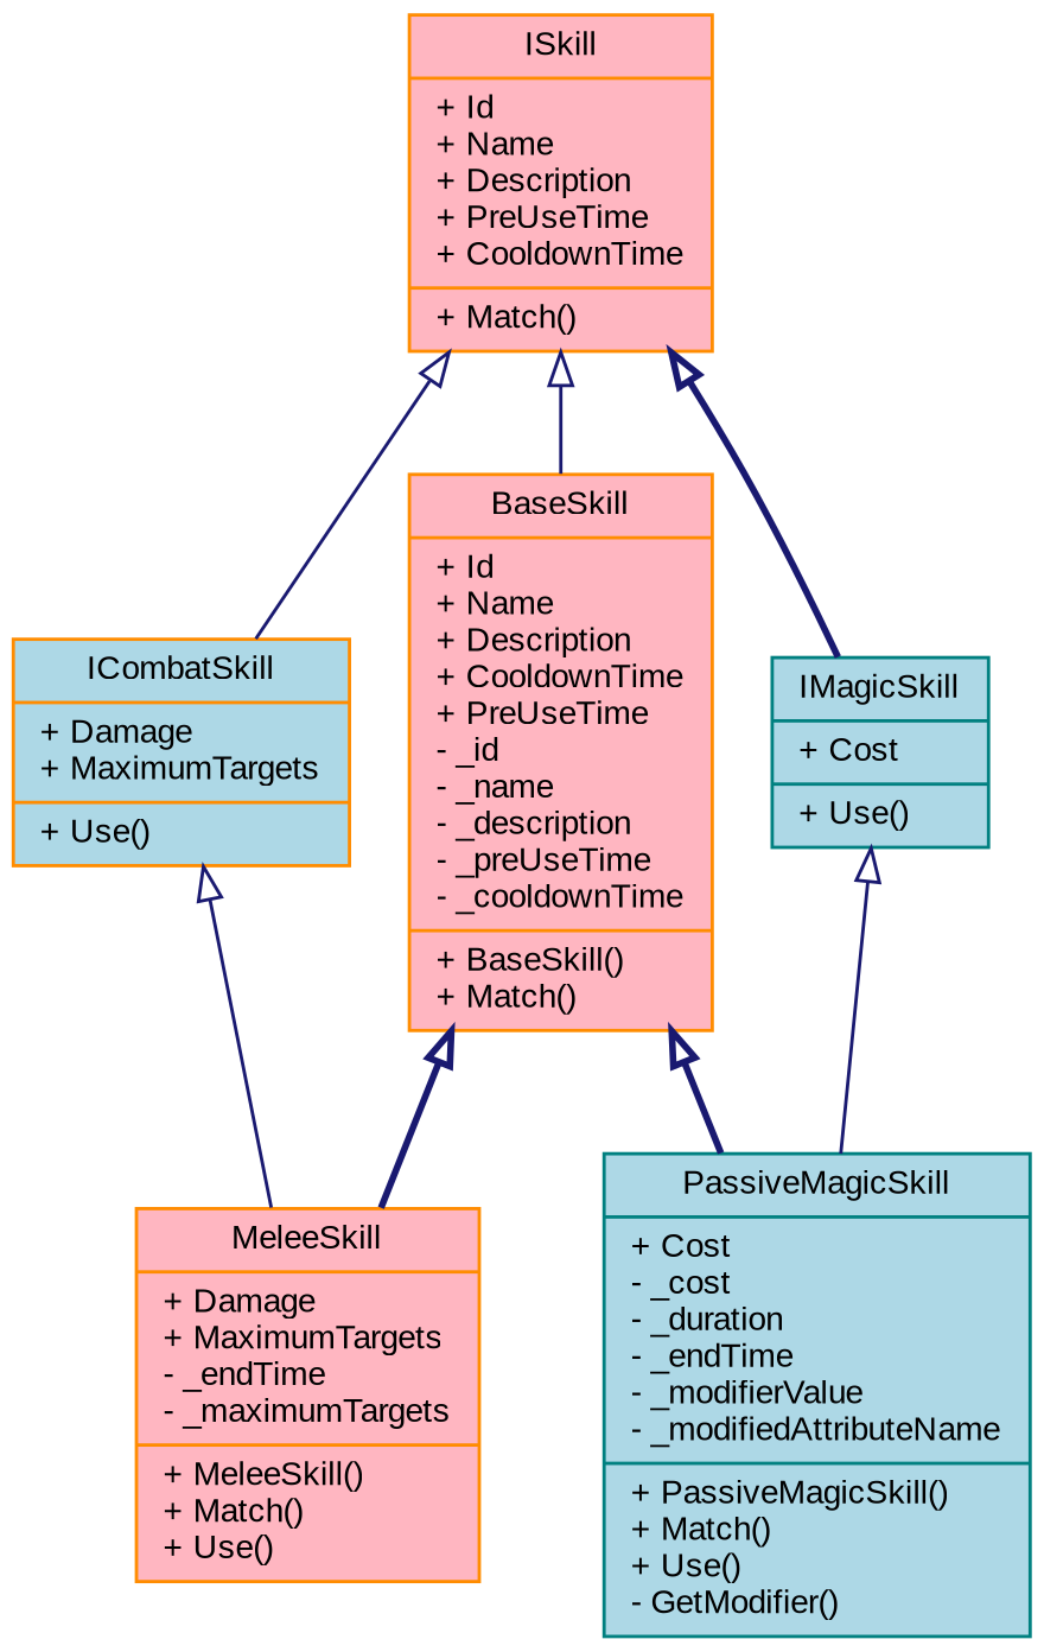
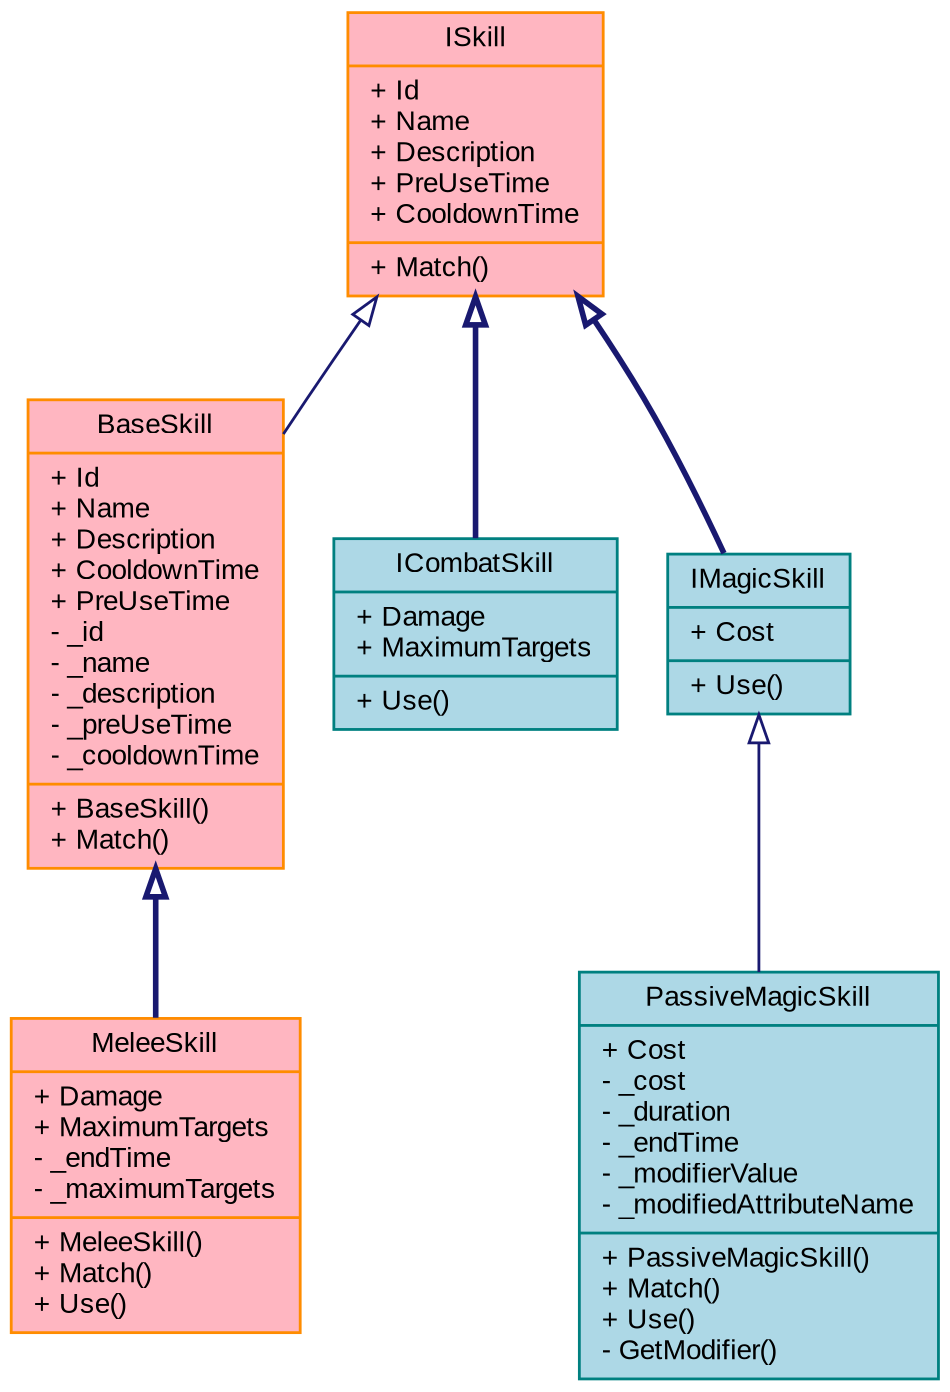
  digraph {
    fontname="Liberation Sans"
    node [color=darkorange fillcolor=lightpink fontname="Liberation Sans" fontsize=10 shape=record style=filled]
    edge [arrowtail=onormal color=midnightblue dir=back fontname="Liberation Sans" fontsize=10 labelfontname=Helvetica labelfontsize=10 style=bold]
    n1 [fontcolor=black height=0.2 label="{ISkill\n|+ Id\l+ Name\l+ Description\l+ PreUseTime\l+ CooldownTime\l|+ Match()\l}" width=0.4]
    n2 [height=0.2 label="{BaseSkill\n|+ Id\l+ Name\l+ Description\l+ CooldownTime\l+ PreUseTime\l- _id\l- _name\l- _description\l- _preUseTime\l- _cooldownTime\l|+ BaseSkill()\l+ Match()\l}" width=0.4]
-   n3 [fillcolor=lightblue height=0.2 label="{ICombatSkill\n|+ Damage\l+ MaximumTargets\l|+ Use()\l}" width=0.4]
+   n3 [color=teal fillcolor=lightblue height=0.2 label="{ICombatSkill\n|+ Damage\l+ MaximumTargets\l|+ Use()\l}" width=0.4]
    n4 [color=teal fillcolor=lightblue height=0.2 label="{IMagicSkill\n|+ Cost\l|+ Use()\l}" width=0.4]
    n5 [height=0.2 label="{MeleeSkill\n|+ Damage\l+ MaximumTargets\l- _endTime\l- _maximumTargets\l|+ MeleeSkill()\l+ Match()\l+ Use()\l}" width=0.4]
    n6 [color=teal fillcolor=lightblue height=0.2 label="{PassiveMagicSkill\n|+ Cost\l- _cost\l- _duration\l- _endTime\l- _modifierValue\l- _modifiedAttributeName\l|+ PassiveMagicSkill()\l+ Match()\l+ Use()\l- GetModifier()\l}" width=0.4]
    n1 -> n2 [style=solid]
-   n1 -> n3 [style=solid]
+   n1 -> n3
    n1 -> n4
    n2 -> n5
-   n2 -> n6
-   n3 -> n5 [style=solid]
    n4 -> n6 [style=solid]
  }
